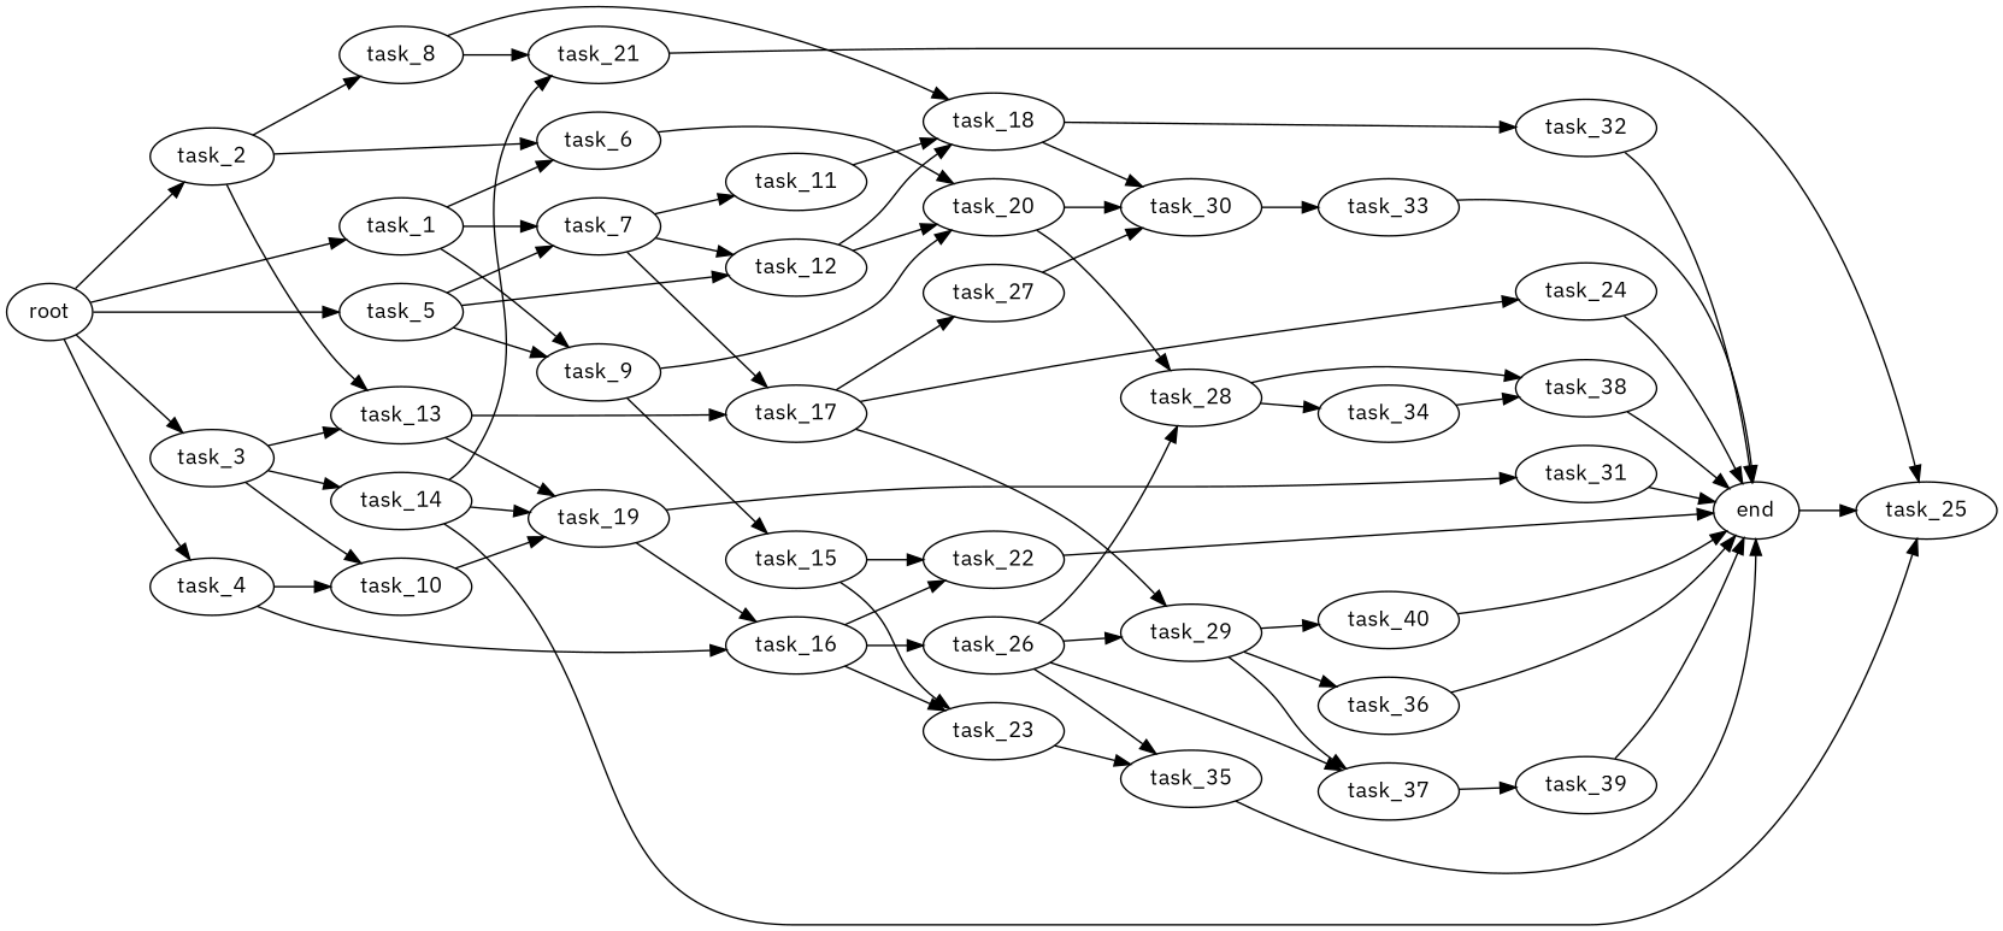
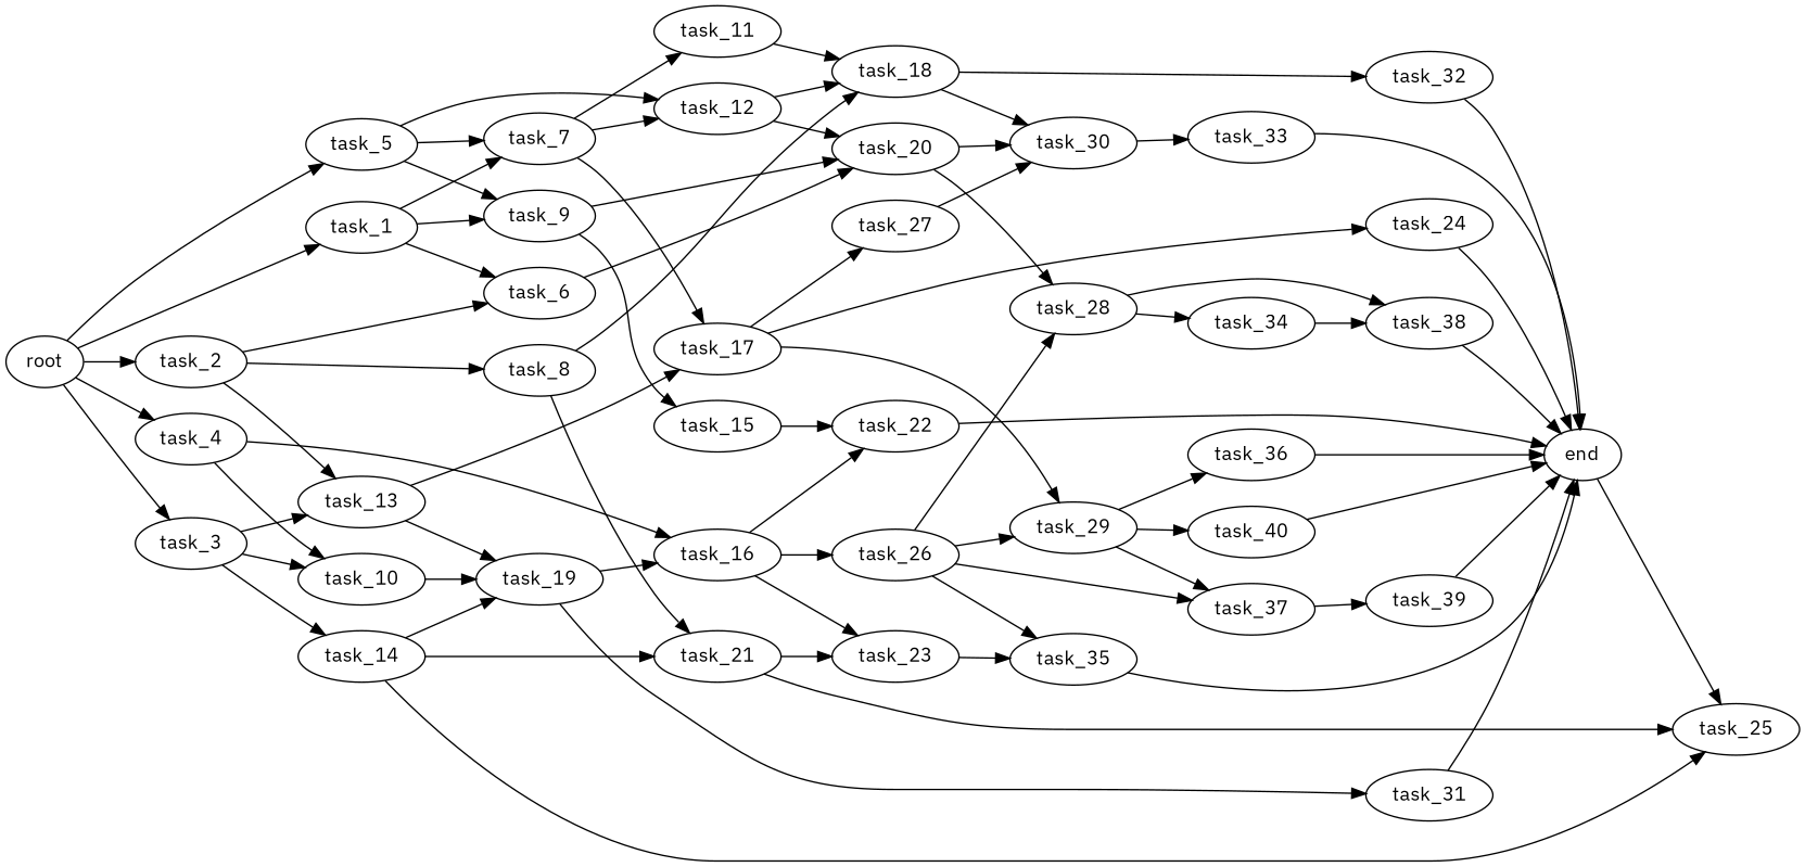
  digraph {
    fontname="IBM Plex Sans"
    rankdir=LR
    node [fontname="IBM Plex Sans"]
    edge [fontname="IBM Plex Sans"]
    root
    task_1
    task_2
    task_3
    task_4
    task_5
    task_6
    task_7
    task_9
    task_8
    task_13
    task_10
    task_14
    task_16
    task_12
    task_20
    task_11
    task_17
    task_15
    task_18
    task_21
    task_19
    task_25
    task_22
    task_23
    task_26
    task_30
    task_28
    task_24
    task_27
    task_29
    task_32
    task_31
    end
    task_35
    task_37
    task_36
    task_40
    task_33
    task_34
    task_38
    task_39
    root -> task_1
    root -> task_2
    root -> task_3
    root -> task_4
    root -> task_5
    task_1 -> task_6
    task_1 -> task_7
    task_1 -> task_9
    task_2 -> task_6
    task_2 -> task_8
    task_2 -> task_13
    task_3 -> task_13
    task_3 -> task_10
    task_3 -> task_14
    task_4 -> task_10
    task_4 -> task_16
    task_5 -> task_7
    task_5 -> task_9
    task_5 -> task_12
    task_6 -> task_20
    task_7 -> task_12
    task_7 -> task_11
    task_7 -> task_17
    task_9 -> task_20
    task_9 -> task_15
    task_8 -> task_18
    task_8 -> task_21
    task_13 -> task_17
    task_13 -> task_19
    task_10 -> task_19
    task_14 -> task_21
    task_14 -> task_19
    task_14 -> task_25
    task_16 -> task_22
    task_16 -> task_23
    task_16 -> task_26
    task_12 -> task_20
    task_12 -> task_18
    task_20 -> task_30
    task_20 -> task_28
    task_11 -> task_18
    task_17 -> task_24
    task_17 -> task_27
    task_17 -> task_29
    task_15 -> task_22
    task_18 -> task_30
    task_18 -> task_32
    task_21 -> task_25
-   task_15 -> task_23
+   task_21 -> task_23
    task_19 -> task_16
    task_19 -> task_31
    task_22 -> end
    task_23 -> task_35
    task_26 -> task_28
    task_26 -> task_29
    task_26 -> task_35
    task_26 -> task_37
    task_30 -> task_33
    task_28 -> task_34
    task_28 -> task_38
    task_24 -> end
    task_27 -> task_30
    task_29 -> task_37
    task_29 -> task_36
    task_29 -> task_40
    task_32 -> end
    task_31 -> end
    end -> task_25
    task_35 -> end
    task_37 -> task_39
    task_36 -> end
    task_40 -> end
    task_33 -> end
    task_34 -> task_38
    task_38 -> end
    task_39 -> end
  }
